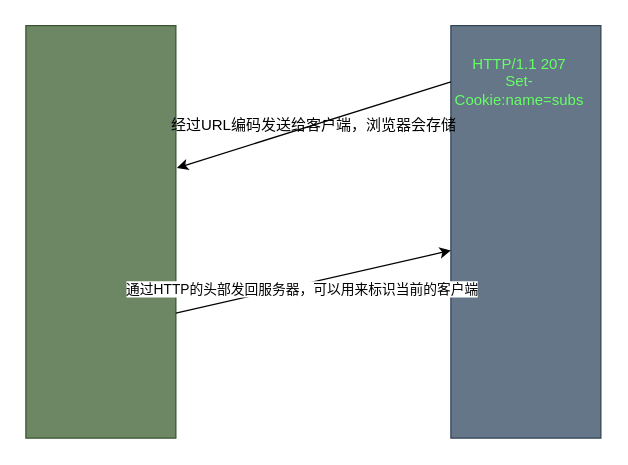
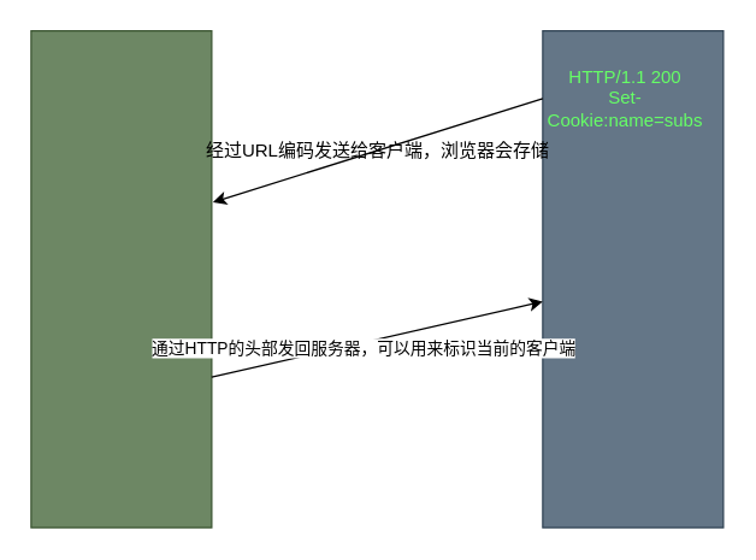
  <mxCell id="0" />
  <mxCell id="1" parent="0" />
  <mxCell id="2" value="" style="rounded=0;whiteSpace=wrap;html=1;fillColor=#647687;strokeColor=#314354;fontColor=#ffffff;" vertex="1" parent="1"><mxGeometry x="360" y="20" width="120" height="330" as="geometry" /></mxCell>
- <mxCell id="3" value="&lt;font color=&quot;#66ff66&quot;&gt;HTTP/1.1 207&lt;br&gt;Set-Cookie:name=subs&lt;/font&gt;" style="text;html=1;strokeColor=none;fillColor=none;align=center;verticalAlign=middle;whiteSpace=wrap;rounded=0;" vertex="1" parent="1"><mxGeometry x="360" y="30" width="110" height="70" as="geometry" /></mxCell>
+ <mxCell id="3" value="&lt;font color=&quot;#66ff66&quot;&gt;HTTP/1.1 200&lt;br&gt;Set-Cookie:name=subs&lt;/font&gt;" style="text;html=1;strokeColor=none;fillColor=none;align=center;verticalAlign=middle;whiteSpace=wrap;rounded=0;" vertex="1" parent="1"><mxGeometry x="360" y="30" width="110" height="70" as="geometry" /></mxCell>
  <mxCell id="4" value="" style="rounded=0;whiteSpace=wrap;html=1;fillColor=#6d8764;strokeColor=#3A5431;fontColor=#ffffff;" vertex="1" parent="1"><mxGeometry x="20" y="20" width="120" height="330" as="geometry" /></mxCell>
  <mxCell id="5" value="" style="endArrow=classic;html=1;exitX=1;exitY=0.697;exitDx=0;exitDy=0;exitPerimeter=0;entryX=0;entryY=0.545;entryDx=0;entryDy=0;entryPerimeter=0;" edge="1" parent="1" source="4" target="2"><mxGeometry width="50" height="50" relative="1" as="geometry"><mxPoint x="210" y="220" as="sourcePoint" /><mxPoint x="260" y="170" as="targetPoint" /></mxGeometry></mxCell>
  <mxCell id="6" value="通过HTTP的头部发回服务器，可以用来标识当前的客户端" style="edgeLabel;html=1;align=center;verticalAlign=middle;resizable=0;points=[];" vertex="1" connectable="0" parent="5"><mxGeometry x="-0.223" y="-1" relative="1" as="geometry"><mxPoint x="13.98" y="-1.42" as="offset" /></mxGeometry></mxCell>
  <mxCell id="7" value="" style="endArrow=classic;html=1;exitX=0;exitY=0.5;exitDx=0;exitDy=0;entryX=1.007;entryY=0.345;entryDx=0;entryDy=0;entryPerimeter=0;" edge="1" parent="1" source="3" target="4"><mxGeometry width="50" height="50" relative="1" as="geometry"><mxPoint x="210" y="180" as="sourcePoint" /><mxPoint x="260" y="130" as="targetPoint" /></mxGeometry></mxCell>
  <mxCell id="8" value="经过URL编码发送给客户端，浏览器会存储" style="text;html=1;align=center;verticalAlign=middle;resizable=0;points=[];autosize=1;" vertex="1" parent="1"><mxGeometry x="130" y="90" width="240" height="20" as="geometry" /></mxCell>
